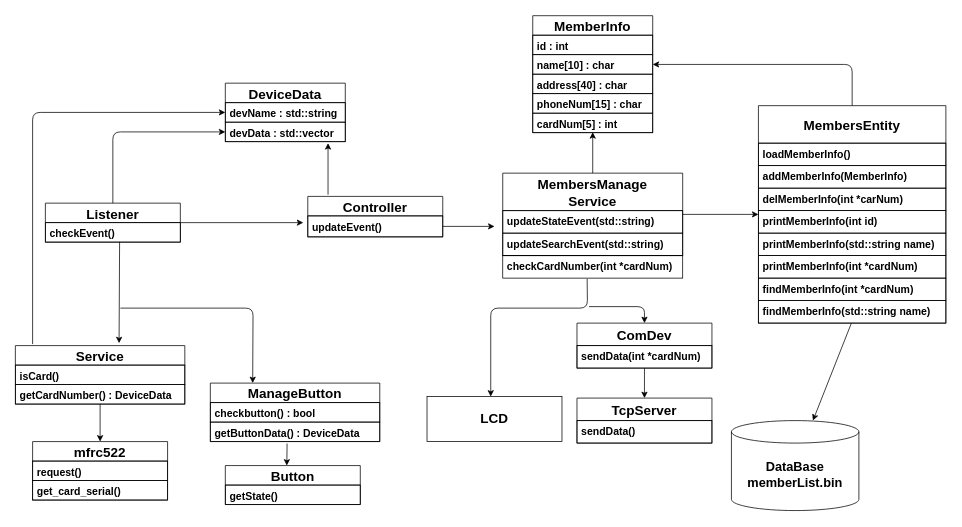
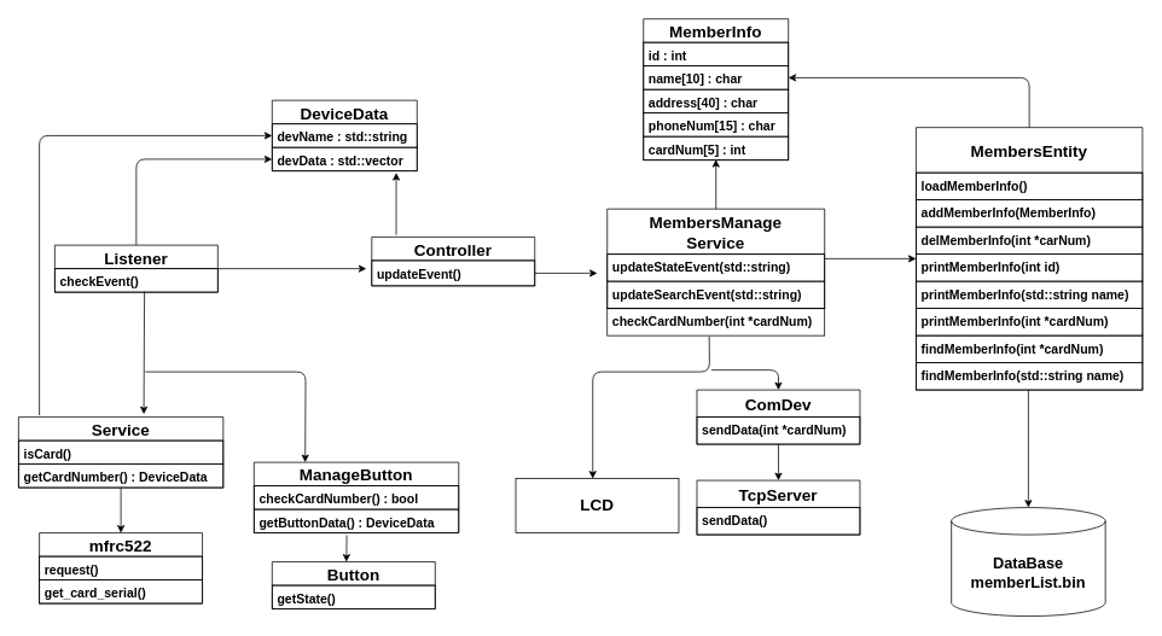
  <mxCell id="0" />
  <mxCell id="1" parent="0" />
  <mxCell id="2" style="edgeStyle=none;html=1;exitX=1;exitY=0.5;exitDx=0;exitDy=0;strokeColor=#000000;fontColor=#000000;" parent="1" source="4" edge="1"><mxGeometry relative="1" as="geometry"><mxPoint x="404" y="296" as="targetPoint" /></mxGeometry></mxCell>
  <mxCell id="3" style="edgeStyle=none;html=1;exitX=0.5;exitY=0;exitDx=0;exitDy=0;entryX=0;entryY=0.5;entryDx=0;entryDy=0;strokeColor=#000000;fontColor=#000000;" parent="1" source="4" target="15" edge="1"><mxGeometry relative="1" as="geometry"><Array as="points"><mxPoint x="150" y="175" /></Array></mxGeometry></mxCell>
  <mxCell id="4" value="Listener" style="swimlane;fontStyle=1;childLayout=stackLayout;horizontal=1;startSize=26;fillColor=none;horizontalStack=0;resizeParent=1;resizeParentMax=0;resizeLast=0;collapsible=1;marginBottom=0;fontSize=18;strokeColor=#000000;fontColor=#000000;" parent="1" vertex="1"><mxGeometry x="60" y="270" width="180" height="52" as="geometry" /></mxCell>
  <mxCell id="5" value="checkEvent()" style="text;strokeColor=#000000;fillColor=none;align=left;verticalAlign=top;spacingLeft=4;spacingRight=4;overflow=hidden;rotatable=0;points=[[0,0.5],[1,0.5]];portConstraint=eastwest;fontSize=14;fontStyle=1;fontColor=#000000;" parent="4" vertex="1"><mxGeometry y="26" width="180" height="26" as="geometry" /></mxCell>
  <mxCell id="6" value="mfrc522" style="swimlane;fontStyle=1;childLayout=stackLayout;horizontal=1;startSize=26;fillColor=none;horizontalStack=0;resizeParent=1;resizeParentMax=0;resizeLast=0;collapsible=1;marginBottom=0;fontSize=18;strokeColor=#000000;fontColor=#000000;" parent="1" vertex="1"><mxGeometry x="43" y="588" width="180" height="78" as="geometry" /></mxCell>
  <mxCell id="7" value="request()" style="text;strokeColor=#000000;fillColor=none;align=left;verticalAlign=top;spacingLeft=4;spacingRight=4;overflow=hidden;rotatable=0;points=[[0,0.5],[1,0.5]];portConstraint=eastwest;fontSize=14;fontStyle=1;fontColor=#000000;" parent="6" vertex="1"><mxGeometry y="26" width="180" height="26" as="geometry" /></mxCell>
  <mxCell id="8" value="get_card_serial()" style="text;strokeColor=#000000;fillColor=none;align=left;verticalAlign=top;spacingLeft=4;spacingRight=4;overflow=hidden;rotatable=0;points=[[0,0.5],[1,0.5]];portConstraint=eastwest;fontSize=14;fontStyle=1;fontColor=#000000;" parent="6" vertex="1"><mxGeometry y="52" width="180" height="26" as="geometry" /></mxCell>
  <mxCell id="9" style="edgeStyle=none;html=1;exitX=0.15;exitY=-0.043;exitDx=0;exitDy=0;exitPerimeter=0;strokeColor=#000000;fontColor=#000000;" parent="1" source="11" edge="1"><mxGeometry relative="1" as="geometry"><mxPoint x="437" y="190" as="targetPoint" /></mxGeometry></mxCell>
  <mxCell id="10" style="edgeStyle=none;html=1;exitX=1;exitY=0.5;exitDx=0;exitDy=0;fontSize=17;startArrow=none;startFill=0;endArrow=classic;endFill=1;strokeColor=#000000;fontColor=#000000;" parent="1" source="12" edge="1"><mxGeometry relative="1" as="geometry"><mxPoint x="659" y="301" as="targetPoint" /></mxGeometry></mxCell>
  <mxCell id="11" value="Controller" style="swimlane;fontStyle=1;childLayout=stackLayout;horizontal=1;startSize=26;fillColor=none;horizontalStack=0;resizeParent=1;resizeParentMax=0;resizeLast=0;collapsible=1;marginBottom=0;fontSize=18;strokeColor=#000000;fontColor=#000000;" parent="1" vertex="1"><mxGeometry x="410" y="261" width="180" height="54" as="geometry" /></mxCell>
  <mxCell id="12" value="updateEvent()" style="text;strokeColor=#000000;fillColor=none;align=left;verticalAlign=top;spacingLeft=4;spacingRight=4;overflow=hidden;rotatable=0;points=[[0,0.5],[1,0.5]];portConstraint=eastwest;fontSize=14;fontStyle=1;fontColor=#000000;" parent="11" vertex="1"><mxGeometry y="26" width="180" height="28" as="geometry" /></mxCell>
  <mxCell id="13" value="DeviceData" style="swimlane;fontStyle=1;childLayout=stackLayout;horizontal=1;startSize=26;fillColor=none;horizontalStack=0;resizeParent=1;resizeParentMax=0;resizeLast=0;collapsible=1;marginBottom=0;fontSize=18;strokeColor=#000000;fontColor=#000000;" parent="1" vertex="1"><mxGeometry x="300" y="110" width="160" height="78" as="geometry" /></mxCell>
  <mxCell id="14" value="devName : std::string" style="text;strokeColor=#000000;fillColor=none;align=left;verticalAlign=top;spacingLeft=4;spacingRight=4;overflow=hidden;rotatable=0;points=[[0,0.5],[1,0.5]];portConstraint=eastwest;fontSize=14;fontStyle=1;fontColor=#000000;" parent="13" vertex="1"><mxGeometry y="26" width="160" height="26" as="geometry" /></mxCell>
  <mxCell id="15" value="devData : std::vector" style="text;strokeColor=#000000;fillColor=none;align=left;verticalAlign=top;spacingLeft=4;spacingRight=4;overflow=hidden;rotatable=0;points=[[0,0.5],[1,0.5]];portConstraint=eastwest;fontSize=14;fontStyle=1;fontColor=#000000;" parent="13" vertex="1"><mxGeometry y="52" width="160" height="26" as="geometry" /></mxCell>
  <mxCell id="16" style="edgeStyle=none;html=1;exitX=0.612;exitY=-0.041;exitDx=0;exitDy=0;endArrow=none;endFill=0;startArrow=classic;startFill=1;entryX=0.55;entryY=0.984;entryDx=0;entryDy=0;entryPerimeter=0;exitPerimeter=0;strokeColor=#000000;fontColor=#000000;" parent="1" source="17" target="5" edge="1"><mxGeometry relative="1" as="geometry"><mxPoint x="344" y="360" as="targetPoint" /></mxGeometry></mxCell>
  <mxCell id="17" value="Service" style="swimlane;fontStyle=1;childLayout=stackLayout;horizontal=1;startSize=26;fillColor=none;horizontalStack=0;resizeParent=1;resizeParentMax=0;resizeLast=0;collapsible=1;marginBottom=0;fontSize=18;strokeColor=#000000;fontColor=#000000;" parent="1" vertex="1"><mxGeometry y="460" width="226" height="78" as="geometry" x="20" /></mxCell>
  <mxCell id="18" value="isCard()" style="text;strokeColor=#000000;fillColor=none;align=left;verticalAlign=top;spacingLeft=4;spacingRight=4;overflow=hidden;rotatable=0;points=[[0,0.5],[1,0.5]];portConstraint=eastwest;fontSize=14;fontStyle=1;fontColor=#000000;" parent="17" vertex="1"><mxGeometry y="26" width="226" height="26" as="geometry" /></mxCell>
  <mxCell id="19" value="getCardNumber() : DeviceData" style="text;strokeColor=#000000;fillColor=none;align=left;verticalAlign=top;spacingLeft=4;spacingRight=4;overflow=hidden;rotatable=0;points=[[0,0.5],[1,0.5]];portConstraint=eastwest;fontSize=14;fontStyle=1;fontColor=#000000;" parent="17" vertex="1"><mxGeometry y="52" width="226" height="26" as="geometry" /></mxCell>
- <mxCell id="20" value="DataBase&lt;br&gt;memberList.bin" style="shape=cylinder3;whiteSpace=wrap;html=1;boundedLbl=1;backgroundOutline=1;size=15;fontSize=17;fontStyle=1;strokeColor=#000000;fontColor=#000000;fillColor=#FFFFFF;" parent="1" vertex="1"><mxGeometry x="975" y="560" width="170" height="120" as="geometry" /></mxCell>
+ <mxCell id="20" value="DataBase&lt;br&gt;memberList.bin" style="shape=cylinder3;whiteSpace=wrap;html=1;boundedLbl=1;backgroundOutline=1;size=15;fontSize=17;fontStyle=1;strokeColor=#000000;fontColor=#000000;fillColor=#FFFFFF;" parent="1" vertex="1"><mxGeometry x="1050" y="560" width="170" height="120" as="geometry" /></mxCell>
  <mxCell id="21" value="MemberInfo" style="swimlane;fontStyle=1;childLayout=stackLayout;horizontal=1;startSize=26;fillColor=none;horizontalStack=0;resizeParent=1;resizeParentMax=0;resizeLast=0;collapsible=1;marginBottom=0;fontSize=18;strokeColor=#000000;fontColor=#000000;" parent="1" vertex="1"><mxGeometry x="710" y="20" width="160" height="156" as="geometry" /></mxCell>
  <mxCell id="22" value="id : int" style="text;strokeColor=#000000;fillColor=none;align=left;verticalAlign=top;spacingLeft=4;spacingRight=4;overflow=hidden;rotatable=0;points=[[0,0.5],[1,0.5]];portConstraint=eastwest;fontSize=14;fontStyle=1;fontColor=#000000;" parent="21" vertex="1"><mxGeometry y="26" width="160" height="26" as="geometry" /></mxCell>
  <mxCell id="23" value="name[10] : char" style="text;strokeColor=#000000;fillColor=none;align=left;verticalAlign=top;spacingLeft=4;spacingRight=4;overflow=hidden;rotatable=0;points=[[0,0.5],[1,0.5]];portConstraint=eastwest;fontSize=14;fontStyle=1;fontColor=#000000;" parent="21" vertex="1"><mxGeometry y="52" width="160" height="26" as="geometry" /></mxCell>
  <mxCell id="24" value="address[40] : char" style="text;strokeColor=#000000;fillColor=none;align=left;verticalAlign=top;spacingLeft=4;spacingRight=4;overflow=hidden;rotatable=0;points=[[0,0.5],[1,0.5]];portConstraint=eastwest;fontSize=14;fontStyle=1;fontColor=#000000;" parent="21" vertex="1"><mxGeometry y="78" width="160" height="26" as="geometry" /></mxCell>
  <mxCell id="25" value="phoneNum[15] : char" style="text;strokeColor=#000000;fillColor=none;align=left;verticalAlign=top;spacingLeft=4;spacingRight=4;overflow=hidden;rotatable=0;points=[[0,0.5],[1,0.5]];portConstraint=eastwest;fontSize=14;fontStyle=1;fontColor=#000000;" parent="21" vertex="1"><mxGeometry y="104" width="160" height="26" as="geometry" /></mxCell>
  <mxCell id="26" value="cardNum[5] : int" style="text;strokeColor=#000000;fillColor=none;align=left;verticalAlign=top;spacingLeft=4;spacingRight=4;overflow=hidden;rotatable=0;points=[[0,0.5],[1,0.5]];portConstraint=eastwest;fontSize=14;fontStyle=1;fontColor=#000000;" parent="21" vertex="1"><mxGeometry y="130" width="160" height="26" as="geometry" /></mxCell>
  <mxCell id="27" style="edgeStyle=none;html=1;exitX=0.5;exitY=0;exitDx=0;exitDy=0;fontSize=17;startArrow=none;startFill=0;endArrow=classic;endFill=1;entryX=0.5;entryY=0.977;entryDx=0;entryDy=0;entryPerimeter=0;strokeColor=#000000;fontColor=#000000;" parent="1" source="30" target="26" edge="1"><mxGeometry relative="1" as="geometry"><mxPoint x="790" y="140" as="targetPoint" /></mxGeometry></mxCell>
  <mxCell id="28" style="edgeStyle=none;html=1;exitX=1;exitY=0.5;exitDx=0;exitDy=0;entryX=0;entryY=0.5;entryDx=0;entryDy=0;fontSize=17;startArrow=none;startFill=0;endArrow=classic;endFill=1;strokeColor=#000000;fontColor=#000000;" parent="1" source="30" target="34" edge="1"><mxGeometry relative="1" as="geometry" /></mxCell>
  <mxCell id="29" style="edgeStyle=none;html=1;entryX=0.5;entryY=0;entryDx=0;entryDy=0;strokeColor=#000000;fontColor=#000000;" parent="1" target="50" edge="1"><mxGeometry relative="1" as="geometry"><mxPoint x="785" y="408" as="sourcePoint" /><Array as="points"><mxPoint x="859" y="408" /></Array></mxGeometry></mxCell>
  <mxCell id="30" value="MembersManage&#10;Service" style="swimlane;fontStyle=1;childLayout=stackLayout;horizontal=1;startSize=50;fillColor=none;horizontalStack=0;resizeParent=1;resizeParentMax=0;resizeLast=0;collapsible=1;marginBottom=0;fontSize=18;strokeColor=#000000;fontColor=#000000;" parent="1" vertex="1"><mxGeometry x="670" y="230" width="240" height="110" as="geometry" /></mxCell>
  <mxCell id="31" value="updateStateEvent(std::string)" style="text;strokeColor=#000000;fillColor=none;align=left;verticalAlign=top;spacingLeft=4;spacingRight=4;overflow=hidden;rotatable=0;points=[[0,0.5],[1,0.5]];portConstraint=eastwest;fontSize=14;fontStyle=1;fontColor=#000000;" parent="30" vertex="1"><mxGeometry y="50" width="240" height="30" as="geometry" /></mxCell>
  <mxCell id="32" value="updateSearchEvent(std::string)" style="text;strokeColor=#000000;fillColor=none;align=left;verticalAlign=top;spacingLeft=4;spacingRight=4;overflow=hidden;rotatable=0;points=[[0,0.5],[1,0.5]];portConstraint=eastwest;fontSize=14;fontStyle=1;fontColor=#000000;" parent="30" vertex="1"><mxGeometry y="80" width="240" height="30" as="geometry" /></mxCell>
  <mxCell id="33" style="edgeStyle=none;html=1;exitX=0.5;exitY=0;exitDx=0;exitDy=0;entryX=1;entryY=0.5;entryDx=0;entryDy=0;fontSize=17;startArrow=none;startFill=0;endArrow=classic;endFill=1;strokeColor=#000000;fontColor=#000000;" parent="1" source="34" target="23" edge="1"><mxGeometry relative="1" as="geometry"><Array as="points"><mxPoint x="1136" y="85" /></Array></mxGeometry></mxCell>
  <mxCell id="34" value="MembersEntity" style="swimlane;fontStyle=1;childLayout=stackLayout;horizontal=1;startSize=50;fillColor=none;horizontalStack=0;resizeParent=1;resizeParentMax=0;resizeLast=0;collapsible=1;marginBottom=0;fontSize=18;strokeColor=#000000;fontColor=#000000;" parent="1" vertex="1"><mxGeometry x="1011" y="140" width="250" height="290" as="geometry" /></mxCell>
  <mxCell id="35" value="loadMemberInfo()" style="text;strokeColor=#000000;fillColor=none;align=left;verticalAlign=top;spacingLeft=4;spacingRight=4;overflow=hidden;rotatable=0;points=[[0,0.5],[1,0.5]];portConstraint=eastwest;fontSize=14;fontStyle=1;fontColor=#000000;" parent="34" vertex="1"><mxGeometry y="50" width="250" height="30" as="geometry" /></mxCell>
  <mxCell id="36" value="addMemberInfo(MemberInfo)" style="text;strokeColor=#000000;fillColor=none;align=left;verticalAlign=top;spacingLeft=4;spacingRight=4;overflow=hidden;rotatable=0;points=[[0,0.5],[1,0.5]];portConstraint=eastwest;fontSize=14;fontStyle=1;fontColor=#000000;" parent="34" vertex="1"><mxGeometry y="80" width="250" height="30" as="geometry" /></mxCell>
  <mxCell id="37" value="delMemberInfo(int *carNum)" style="text;strokeColor=#000000;fillColor=none;align=left;verticalAlign=top;spacingLeft=4;spacingRight=4;overflow=hidden;rotatable=0;points=[[0,0.5],[1,0.5]];portConstraint=eastwest;fontSize=14;fontStyle=1;fontColor=#000000;" parent="34" vertex="1"><mxGeometry y="110" width="250" height="30" as="geometry" /></mxCell>
  <mxCell id="38" value="printMemberInfo(int id)" style="text;strokeColor=#000000;fillColor=none;align=left;verticalAlign=top;spacingLeft=4;spacingRight=4;overflow=hidden;rotatable=0;points=[[0,0.5],[1,0.5]];portConstraint=eastwest;fontSize=14;fontStyle=1;fontColor=#000000;" parent="34" vertex="1"><mxGeometry y="140" width="250" height="30" as="geometry" /></mxCell>
  <mxCell id="39" value="printMemberInfo(std::string name)" style="text;strokeColor=#000000;fillColor=none;align=left;verticalAlign=top;spacingLeft=4;spacingRight=4;overflow=hidden;rotatable=0;points=[[0,0.5],[1,0.5]];portConstraint=eastwest;fontSize=14;fontStyle=1;fontColor=#000000;" parent="34" vertex="1"><mxGeometry y="170" width="250" height="30" as="geometry" /></mxCell>
  <mxCell id="40" value="printMemberInfo(int *cardNum)" style="text;strokeColor=#000000;fillColor=none;align=left;verticalAlign=top;spacingLeft=4;spacingRight=4;overflow=hidden;rotatable=0;points=[[0,0.5],[1,0.5]];portConstraint=eastwest;fontSize=14;fontStyle=1;fontColor=#000000;" parent="34" vertex="1"><mxGeometry y="200" width="250" height="30" as="geometry" /></mxCell>
  <mxCell id="41" value="findMemberInfo(int *cardNum)" style="text;strokeColor=#000000;fillColor=none;align=left;verticalAlign=top;spacingLeft=4;spacingRight=4;overflow=hidden;rotatable=0;points=[[0,0.5],[1,0.5]];portConstraint=eastwest;fontSize=14;fontStyle=1;fontColor=#000000;" parent="34" vertex="1"><mxGeometry y="230" width="250" height="30" as="geometry" /></mxCell>
  <mxCell id="42" value="findMemberInfo(std::string name)" style="text;strokeColor=#000000;fillColor=none;align=left;verticalAlign=top;spacingLeft=4;spacingRight=4;overflow=hidden;rotatable=0;points=[[0,0.5],[1,0.5]];portConstraint=eastwest;fontSize=14;fontStyle=1;fontColor=#000000;" parent="34" vertex="1"><mxGeometry y="260" width="250" height="30" as="geometry" /></mxCell>
  <mxCell id="43" style="edgeStyle=none;html=1;fontSize=17;startArrow=none;startFill=0;endArrow=classic;endFill=1;strokeColor=#000000;fontColor=#000000;" parent="1" target="20" edge="1"><mxGeometry relative="1" as="geometry"><mxPoint x="1135" y="430" as="sourcePoint" /></mxGeometry></mxCell>
  <mxCell id="44" value="Button" style="swimlane;fontStyle=1;childLayout=stackLayout;horizontal=1;startSize=26;fillColor=none;horizontalStack=0;resizeParent=1;resizeParentMax=0;resizeLast=0;collapsible=1;marginBottom=0;fontSize=18;strokeColor=#000000;fontColor=#000000;" parent="1" vertex="1"><mxGeometry x="300" y="620" width="180" height="52" as="geometry" /></mxCell>
  <mxCell id="45" value="getState()" style="text;strokeColor=#000000;fillColor=none;align=left;verticalAlign=top;spacingLeft=4;spacingRight=4;overflow=hidden;rotatable=0;points=[[0,0.5],[1,0.5]];portConstraint=eastwest;fontSize=14;fontStyle=1;fontColor=#000000;" parent="44" vertex="1"><mxGeometry y="26" width="180" height="26" as="geometry" /></mxCell>
  <mxCell id="46" value="ManageButton" style="swimlane;fontStyle=1;childLayout=stackLayout;horizontal=1;startSize=26;fillColor=none;horizontalStack=0;resizeParent=1;resizeParentMax=0;resizeLast=0;collapsible=1;marginBottom=0;fontSize=18;strokeColor=#000000;fontColor=#000000;" parent="1" vertex="1"><mxGeometry x="280" y="510" width="226" height="78" as="geometry" /></mxCell>
- <mxCell id="47" value="checkbutton() : bool" style="text;strokeColor=#000000;fillColor=none;align=left;verticalAlign=top;spacingLeft=4;spacingRight=4;overflow=hidden;rotatable=0;points=[[0,0.5],[1,0.5]];portConstraint=eastwest;fontSize=14;fontStyle=1;fontColor=#000000;" parent="46" vertex="1"><mxGeometry y="26" width="226" height="26" as="geometry" /></mxCell>
+ <mxCell id="47" value="checkCardNumber() : bool" style="text;strokeColor=#000000;fillColor=none;align=left;verticalAlign=top;spacingLeft=4;spacingRight=4;overflow=hidden;rotatable=0;points=[[0,0.5],[1,0.5]];portConstraint=eastwest;fontSize=14;fontStyle=1;fontColor=#000000;" parent="46" vertex="1"><mxGeometry y="26" width="226" height="26" as="geometry" /></mxCell>
  <mxCell id="48" value="getButtonData() : DeviceData" style="text;strokeColor=#000000;fillColor=none;align=left;verticalAlign=top;spacingLeft=4;spacingRight=4;overflow=hidden;rotatable=0;points=[[0,0.5],[1,0.5]];portConstraint=eastwest;fontSize=14;fontStyle=1;fontColor=#000000;" parent="46" vertex="1"><mxGeometry y="52" width="226" height="26" as="geometry" /></mxCell>
  <mxCell id="49" style="edgeStyle=none;html=1;entryX=0.5;entryY=0;entryDx=0;entryDy=0;strokeColor=#000000;fontColor=#000000;" parent="1" target="52" edge="1"><mxGeometry relative="1" as="geometry"><mxPoint x="859" y="490" as="sourcePoint" /></mxGeometry></mxCell>
  <mxCell id="50" value="ComDev" style="swimlane;fontStyle=1;childLayout=stackLayout;horizontal=1;startSize=30;fillColor=none;horizontalStack=0;resizeParent=1;resizeParentMax=0;resizeLast=0;collapsible=1;marginBottom=0;fontSize=18;strokeColor=#000000;fontColor=#000000;" parent="1" vertex="1"><mxGeometry x="769" y="430" width="180" height="60" as="geometry" /></mxCell>
  <mxCell id="51" value="sendData(int *cardNum)" style="text;strokeColor=#000000;fillColor=none;align=left;verticalAlign=top;spacingLeft=4;spacingRight=4;overflow=hidden;rotatable=0;points=[[0,0.5],[1,0.5]];portConstraint=eastwest;fontSize=14;fontStyle=1;fontColor=#000000;" parent="50" vertex="1"><mxGeometry y="30" width="180" height="30" as="geometry" /></mxCell>
  <mxCell id="52" value="TcpServer" style="swimlane;fontStyle=1;childLayout=stackLayout;horizontal=1;startSize=30;fillColor=none;horizontalStack=0;resizeParent=1;resizeParentMax=0;resizeLast=0;collapsible=1;marginBottom=0;fontSize=18;strokeColor=#000000;fontColor=#000000;" parent="1" vertex="1"><mxGeometry x="769" y="530" width="180" height="60" as="geometry" /></mxCell>
  <mxCell id="53" value="sendData()" style="text;strokeColor=#000000;fillColor=none;align=left;verticalAlign=top;spacingLeft=4;spacingRight=4;overflow=hidden;rotatable=0;points=[[0,0.5],[1,0.5]];portConstraint=eastwest;fontSize=14;fontStyle=1;fontColor=#000000;" parent="52" vertex="1"><mxGeometry y="30" width="180" height="30" as="geometry" /></mxCell>
  <mxCell id="54" value="" style="endArrow=classic;html=1;entryX=0.5;entryY=0;entryDx=0;entryDy=0;strokeColor=#000000;fontColor=#000000;" edge="1" parent="1" source="19" target="6"><mxGeometry width="50" height="50" relative="1" as="geometry"><mxPoint x="133" y="600" as="sourcePoint" /><mxPoint x="170" y="575" as="targetPoint" /></mxGeometry></mxCell>
  <mxCell id="55" value="" style="endArrow=classic;html=1;entryX=0;entryY=0.5;entryDx=0;entryDy=0;strokeColor=#000000;fontColor=#000000;" edge="1" parent="1" target="14"><mxGeometry width="50" height="50" relative="1" as="geometry"><mxPoint x="43" y="458" as="sourcePoint" /><mxPoint x="43" y="0" as="targetPoint" /><Array as="points"><mxPoint x="43" y="149" /></Array></mxGeometry></mxCell>
  <mxCell id="56" value="" style="endArrow=classic;html=1;entryX=0.25;entryY=0;entryDx=0;entryDy=0;strokeColor=#000000;fontColor=#000000;" edge="1" parent="1" target="46"><mxGeometry width="50" height="50" relative="1" as="geometry"><mxPoint x="160" y="410" as="sourcePoint" /><mxPoint x="380" y="430" as="targetPoint" /><Array as="points"><mxPoint x="337" y="410" /></Array></mxGeometry></mxCell>
  <mxCell id="57" value="" style="endArrow=classic;html=1;exitX=0.453;exitY=1.1;exitDx=0;exitDy=0;exitPerimeter=0;strokeColor=#000000;fontColor=#000000;" edge="1" parent="1" source="48"><mxGeometry width="50" height="50" relative="1" as="geometry"><mxPoint x="355" y="630" as="sourcePoint" /><mxPoint x="382" y="620" as="targetPoint" /></mxGeometry></mxCell>
  <mxCell id="58" value="checkCardNumber(int *cardNum)" style="text;strokeColor=#000000;fillColor=none;align=left;verticalAlign=top;spacingLeft=4;spacingRight=4;overflow=hidden;rotatable=0;points=[[0,0.5],[1,0.5]];portConstraint=eastwest;fontSize=14;fontStyle=1;fontColor=#000000;" vertex="1" parent="1"><mxGeometry x="670" y="340" width="240" height="30" as="geometry" /></mxCell>
  <mxCell id="59" value="&lt;span style=&quot;font-size: 18px ; font-weight: 700 ; background-color: rgb(255 , 255 , 255)&quot;&gt;LCD&lt;/span&gt;" style="whiteSpace=wrap;html=1;labelBackgroundColor=#FFFFFF;fontSize=14;fontColor=#000000;strokeColor=#000000;fillColor=#FFFFFF;" vertex="1" parent="1"><mxGeometry x="569" y="528" width="180" height="60" as="geometry" /></mxCell>
  <mxCell id="60" style="edgeStyle=none;html=1;strokeColor=#000000;fontColor=#000000;exitX=0.469;exitY=1.033;exitDx=0;exitDy=0;exitPerimeter=0;" edge="1" parent="1" source="58"><mxGeometry relative="1" as="geometry"><mxPoint x="785" y="410" as="sourcePoint" /><mxPoint x="654" y="528" as="targetPoint" /><Array as="points"><mxPoint x="783" y="410" /><mxPoint x="654" y="410" /></Array></mxGeometry></mxCell>
